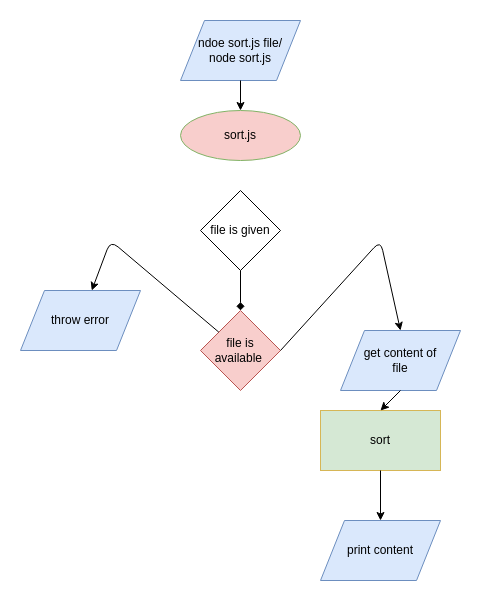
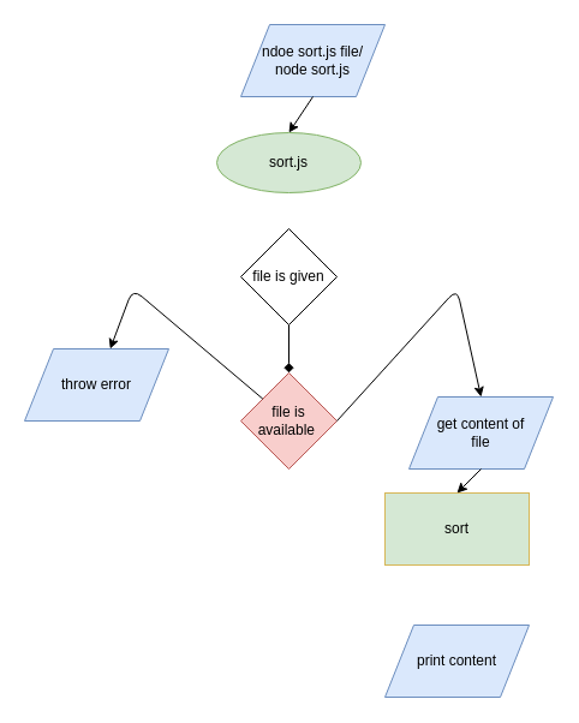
  <mxCell id="0" />
  <mxCell id="1" parent="0" />
- <mxCell id="2" value="ndoe sort.js file/&lt;br&gt;node sort.js" style="shape=parallelogram;perimeter=parallelogramPerimeter;whiteSpace=wrap;html=1;fillColor=#dae8fc;strokeColor=#6c8ebf;" parent="1" vertex="1"><mxGeometry x="180" y="20" width="120" height="60" as="geometry" /></mxCell>
- <mxCell id="3" value="sort.js" style="ellipse;whiteSpace=wrap;html=1;fillColor=#f8cecc;strokeColor=#82b366;" parent="1" vertex="1"><mxGeometry x="180" y="110" width="120" height="50" as="geometry" /></mxCell>
+ <mxCell id="2" value="ndoe sort.js file/&lt;br&gt;node sort.js" style="shape=parallelogram;perimeter=parallelogramPerimeter;whiteSpace=wrap;html=1;fillColor=#dae8fc;strokeColor=#6c8ebf;" parent="1" vertex="1"><mxGeometry x="200" y="20" width="120" height="60" as="geometry" /></mxCell>
+ <mxCell id="3" value="sort.js" style="ellipse;whiteSpace=wrap;html=1;fillColor=#d5e8d4;strokeColor=#82b366;" parent="1" vertex="1"><mxGeometry x="180" y="110" width="120" height="50" as="geometry" /></mxCell>
  <mxCell id="4" value="" style="endArrow=classic;html=1;entryX=0.5;entryY=0;entryDx=0;entryDy=0;exitX=0.5;exitY=1;exitDx=0;exitDy=0;" parent="1" source="2" target="3" edge="1"><mxGeometry width="50" height="50" relative="1" as="geometry"><mxPoint x="180" y="140" as="sourcePoint" /><mxPoint x="230" y="90" as="targetPoint" /></mxGeometry></mxCell>
  <mxCell id="5" value="file is&lt;br&gt;available&amp;nbsp;" style="rhombus;whiteSpace=wrap;html=1;fillColor=#f8cecc;strokeColor=#b85450;" parent="1" vertex="1"><mxGeometry x="200" y="310" width="80" height="80" as="geometry" /></mxCell>
  <mxCell id="6" value="sort" style="rounded=0;whiteSpace=wrap;html=1;fillColor=#d5e8d4;strokeColor=#d6b656;" parent="1" vertex="1"><mxGeometry x="320" y="410" width="120" height="60" as="geometry" /></mxCell>
  <mxCell id="7" value="throw error" style="shape=parallelogram;perimeter=parallelogramPerimeter;whiteSpace=wrap;html=1;fillColor=#dae8fc;strokeColor=#6c8ebf;" parent="1" vertex="1"><mxGeometry x="20" y="290" width="120" height="60" as="geometry" /></mxCell>
  <mxCell id="8" value="" style="endArrow=classic;html=1;fontFamily=Helvetica;fontSize=11;fontColor=#000000;align=center;strokeColor=#000000;" parent="1" source="5" target="7" edge="1"><mxGeometry width="50" height="50" relative="1" as="geometry"><mxPoint x="70" y="280" as="sourcePoint" /><mxPoint x="120" y="230" as="targetPoint" /><Array as="points"><mxPoint x="110" y="240" /></Array></mxGeometry></mxCell>
  <mxCell id="9" value="get content of&lt;br&gt;file" style="shape=parallelogram;perimeter=parallelogramPerimeter;whiteSpace=wrap;html=1;fillColor=#dae8fc;strokeColor=#6c8ebf;" parent="1" vertex="1"><mxGeometry x="340" y="330" width="120" height="60" as="geometry" /></mxCell>
  <mxCell id="10" value="" style="endArrow=classic;html=1;entryX=0.5;entryY=0;entryDx=0;entryDy=0;exitX=1;exitY=0.5;exitDx=0;exitDy=0;" parent="1" source="5" target="9" edge="1"><mxGeometry width="50" height="50" relative="1" as="geometry"><mxPoint x="270" y="330" as="sourcePoint" /><mxPoint x="320" y="280" as="targetPoint" /><Array as="points"><mxPoint x="380" y="240" /></Array></mxGeometry></mxCell>
  <mxCell id="11" value="" style="endArrow=classic;html=1;entryX=0.5;entryY=0;entryDx=0;entryDy=0;exitX=0.5;exitY=1;exitDx=0;exitDy=0;" parent="1" source="9" target="6" edge="1"><mxGeometry width="50" height="50" relative="1" as="geometry"><mxPoint x="230" y="450" as="sourcePoint" /><mxPoint x="280" y="400" as="targetPoint" /></mxGeometry></mxCell>
  <mxCell id="12" value="print content" style="shape=parallelogram;perimeter=parallelogramPerimeter;whiteSpace=wrap;html=1;fillColor=#dae8fc;strokeColor=#6c8ebf;" parent="1" vertex="1"><mxGeometry x="320" y="520" width="120" height="60" as="geometry" /></mxCell>
- <mxCell id="13" value="" style="endArrow=classic;html=1;entryX=0.5;entryY=0;entryDx=0;entryDy=0;exitX=0.5;exitY=1;exitDx=0;exitDy=0;" parent="1" source="6" target="12" edge="1"><mxGeometry width="50" height="50" relative="1" as="geometry"><mxPoint x="310" y="520" as="sourcePoint" /><mxPoint x="360" y="470" as="targetPoint" /></mxGeometry></mxCell>
  <mxCell id="14" value="file is given" style="rhombus;whiteSpace=wrap;html=1;" parent="1" vertex="1"><mxGeometry x="200" y="190" width="80" height="80" as="geometry" /></mxCell>
  <mxCell id="15" value="" style="endArrow=diamond;html=1;entryX=0.5;entryY=0;entryDx=0;entryDy=0;exitX=0.5;exitY=1;exitDx=0;exitDy=0;" parent="1" source="14" target="5" edge="1"><mxGeometry width="50" height="50" relative="1" as="geometry"><mxPoint x="150" y="240" as="sourcePoint" /><mxPoint x="200" y="190" as="targetPoint" /></mxGeometry></mxCell>
